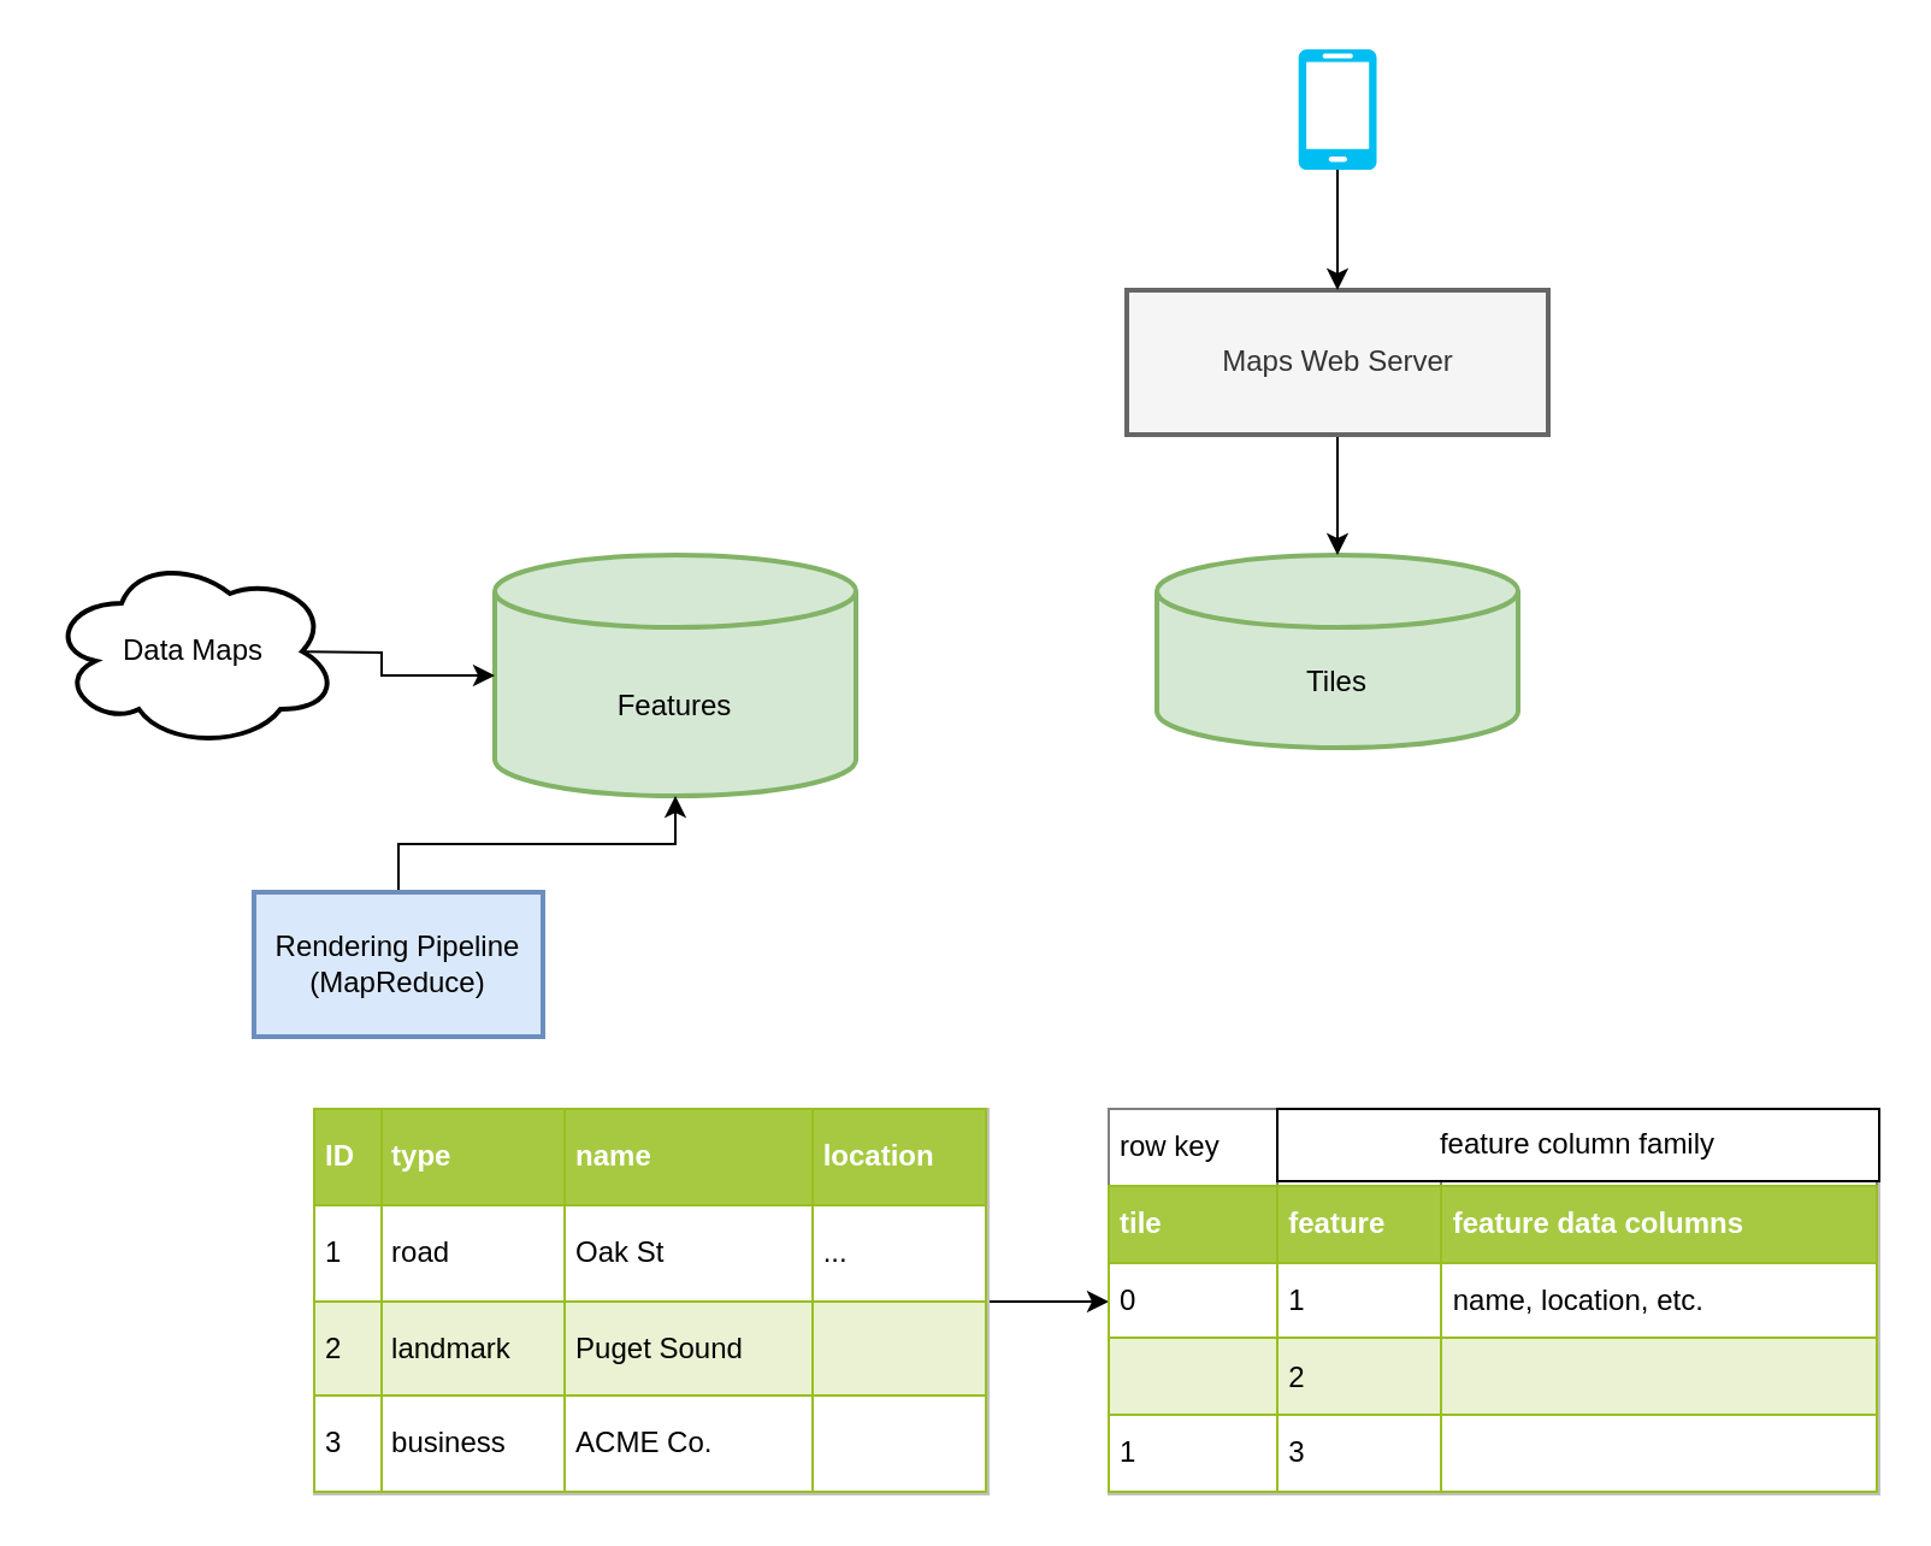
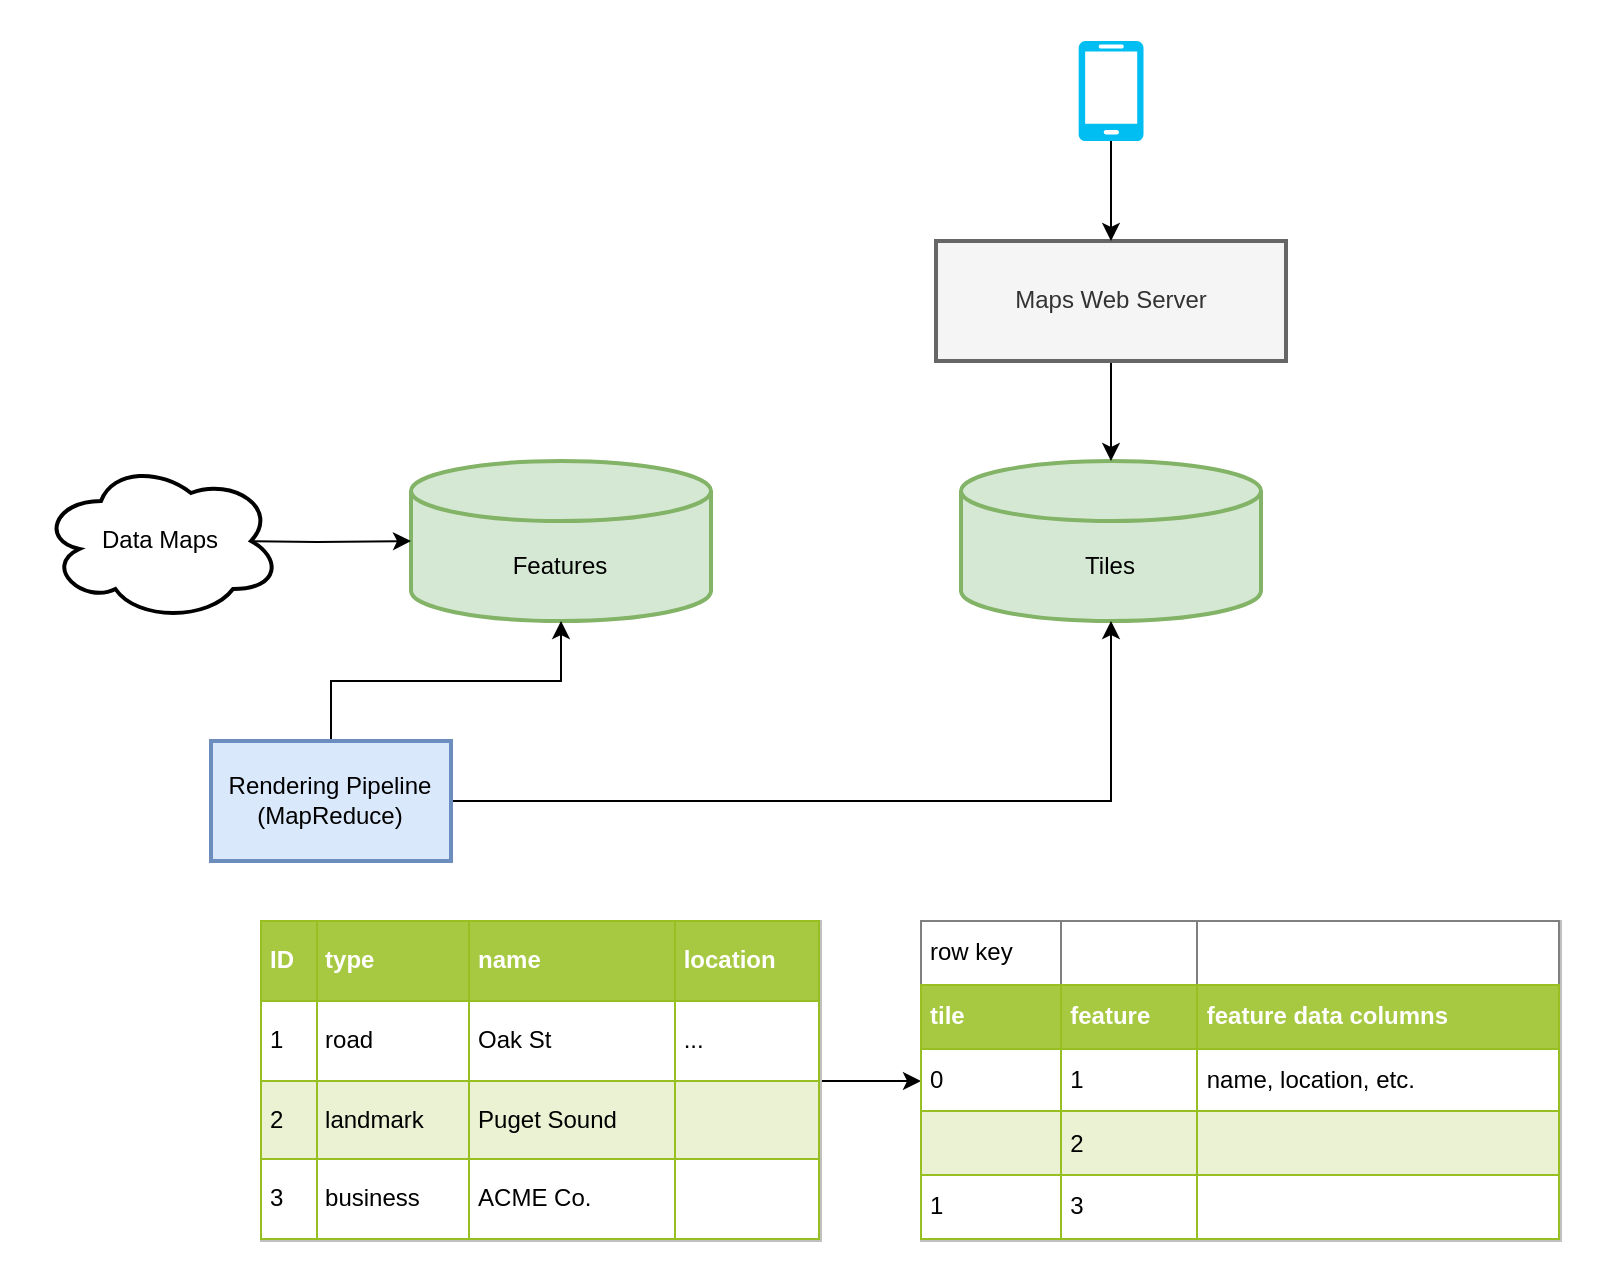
  <mxCell id="0" />
  <mxCell id="1" parent="0" />
  <mxCell id="2" value="Tiles" style="shape=cylinder3;whiteSpace=wrap;html=1;boundedLbl=1;backgroundOutline=1;size=15;fillColor=#d5e8d4;strokeColor=#82b366;strokeWidth=2;" vertex="1" parent="1"><mxGeometry x="480" y="230" width="150" height="80" as="geometry" /></mxCell>
- <mxCell id="3" value="Features" style="shape=cylinder3;whiteSpace=wrap;html=1;boundedLbl=1;backgroundOutline=1;size=15;fillColor=#d5e8d4;strokeColor=#82b366;strokeWidth=2;" vertex="1" parent="1"><mxGeometry x="205" y="230" width="150" height="100" as="geometry" /></mxCell>
+ <mxCell id="3" value="Features" style="shape=cylinder3;whiteSpace=wrap;html=1;boundedLbl=1;backgroundOutline=1;size=15;fillColor=#d5e8d4;strokeColor=#82b366;strokeWidth=2;" vertex="1" parent="1"><mxGeometry x="205" y="230" width="150" height="80" as="geometry" /></mxCell>
  <mxCell id="4" style="edgeStyle=orthogonalEdgeStyle;rounded=0;orthogonalLoop=1;jettySize=auto;html=1;exitX=0.5;exitY=1;exitDx=0;exitDy=0;" edge="1" parent="1" source="5" target="2"><mxGeometry relative="1" as="geometry" /></mxCell>
  <mxCell id="5" value="Maps Web Server" style="rounded=0;whiteSpace=wrap;html=1;strokeWidth=2;fillColor=#f5f5f5;fontColor=#333333;strokeColor=#666666;" vertex="1" parent="1"><mxGeometry x="467.5" y="120" width="175" height="60" as="geometry" /></mxCell>
  <mxCell id="6" style="edgeStyle=orthogonalEdgeStyle;rounded=0;orthogonalLoop=1;jettySize=auto;html=1;exitX=0.875;exitY=0.5;exitDx=0;exitDy=0;exitPerimeter=0;" edge="1" parent="1" target="3"><mxGeometry relative="1" as="geometry"><mxPoint x="110" y="270" as="sourcePoint" /></mxGeometry></mxCell>
  <mxCell id="7" value="Data Maps" style="ellipse;shape=cloud;whiteSpace=wrap;html=1;strokeWidth=2;" vertex="1" parent="1"><mxGeometry x="20" y="230" width="120" height="80" as="geometry" /></mxCell>
  <mxCell id="8" style="edgeStyle=orthogonalEdgeStyle;rounded=0;orthogonalLoop=1;jettySize=auto;html=1;exitX=0.5;exitY=0;exitDx=0;exitDy=0;entryX=0.5;entryY=1;entryDx=0;entryDy=0;entryPerimeter=0;" edge="1" parent="1" source="10" target="3"><mxGeometry relative="1" as="geometry" /></mxCell>
+ <mxCell id="9" style="edgeStyle=orthogonalEdgeStyle;rounded=0;orthogonalLoop=1;jettySize=auto;html=1;exitX=1;exitY=0.5;exitDx=0;exitDy=0;" edge="1" parent="1" source="10" target="2"><mxGeometry relative="1" as="geometry" /></mxCell>
  <mxCell id="10" value="Rendering Pipeline&lt;br&gt;(MapReduce)" style="rounded=0;whiteSpace=wrap;html=1;strokeWidth=2;fillColor=#dae8fc;strokeColor=#6c8ebf;" vertex="1" parent="1"><mxGeometry x="105" y="370" width="120" height="60" as="geometry" /></mxCell>
  <mxCell id="11" style="edgeStyle=orthogonalEdgeStyle;rounded=0;orthogonalLoop=1;jettySize=auto;html=1;exitX=0.5;exitY=1;exitDx=0;exitDy=0;exitPerimeter=0;" edge="1" parent="1" source="12" target="5"><mxGeometry relative="1" as="geometry" /></mxCell>
  <mxCell id="12" value="" style="verticalLabelPosition=bottom;html=1;verticalAlign=top;align=center;strokeColor=none;fillColor=#00BEF2;shape=mxgraph.azure.mobile;pointerEvents=1;" vertex="1" parent="1"><mxGeometry x="538.75" y="20" width="32.5" height="50" as="geometry" /></mxCell>
  <mxCell id="13" style="edgeStyle=orthogonalEdgeStyle;rounded=0;orthogonalLoop=1;jettySize=auto;html=1;exitX=1;exitY=0.5;exitDx=0;exitDy=0;entryX=0;entryY=0.5;entryDx=0;entryDy=0;" edge="1" parent="1" source="14" target="15"><mxGeometry relative="1" as="geometry" /></mxCell>
  <mxCell id="14" value="&lt;table border=&quot;1&quot; width=&quot;100%&quot; cellpadding=&quot;4&quot; style=&quot;width: 100% ; height: 100% ; border-collapse: collapse&quot;&gt;&lt;tbody&gt;&lt;tr style=&quot;background-color: #a7c942 ; color: #ffffff ; border: 1px solid #98bf21&quot;&gt;&lt;th align=&quot;left&quot;&gt;ID&lt;/th&gt;&lt;th align=&quot;left&quot;&gt;type&lt;/th&gt;&lt;th align=&quot;left&quot;&gt;name&lt;/th&gt;&lt;td&gt;&lt;b&gt;location&lt;/b&gt;&lt;/td&gt;&lt;/tr&gt;&lt;tr style=&quot;border: 1px solid #98bf21&quot;&gt;&lt;td&gt;1&lt;/td&gt;&lt;td&gt;road&lt;/td&gt;&lt;td&gt;Oak St&lt;/td&gt;&lt;td&gt;...&lt;/td&gt;&lt;/tr&gt;&lt;tr style=&quot;background-color: #eaf2d3 ; border: 1px solid #98bf21&quot;&gt;&lt;td&gt;2&lt;/td&gt;&lt;td&gt;landmark&lt;/td&gt;&lt;td&gt;Puget Sound&lt;/td&gt;&lt;td&gt;&lt;br&gt;&lt;/td&gt;&lt;/tr&gt;&lt;tr style=&quot;border: 1px solid #98bf21&quot;&gt;&lt;td&gt;3&lt;/td&gt;&lt;td&gt;business&lt;/td&gt;&lt;td&gt;ACME Co.&lt;/td&gt;&lt;td&gt;&lt;br&gt;&lt;/td&gt;&lt;/tr&gt;&lt;/tbody&gt;&lt;/table&gt;" style="text;html=1;strokeColor=#c0c0c0;fillColor=#ffffff;overflow=fill;rounded=0;" vertex="1" parent="1"><mxGeometry x="130" y="460" width="280" height="160" as="geometry" /></mxCell>
  <mxCell id="15" value="&lt;table border=&quot;1&quot; width=&quot;100%&quot; cellpadding=&quot;4&quot; style=&quot;width: 100% ; height: 100% ; border-collapse: collapse&quot;&gt;&lt;tbody&gt;&lt;tr&gt;&lt;td&gt;row key&lt;/td&gt;&lt;td&gt;&lt;br&gt;&lt;/td&gt;&lt;td&gt;&lt;/td&gt;&lt;/tr&gt;&lt;tr style=&quot;background-color: #a7c942 ; color: #ffffff ; border: 1px solid #98bf21&quot;&gt;&lt;th align=&quot;left&quot;&gt;tile&lt;/th&gt;&lt;th align=&quot;left&quot;&gt;feature&lt;/th&gt;&lt;th align=&quot;left&quot;&gt;feature data columns&lt;/th&gt;&lt;/tr&gt;&lt;tr style=&quot;border: 1px solid #98bf21&quot;&gt;&lt;td&gt;0&lt;/td&gt;&lt;td&gt;1&lt;/td&gt;&lt;td&gt;name, location, etc.&lt;/td&gt;&lt;/tr&gt;&lt;tr style=&quot;background-color: #eaf2d3 ; border: 1px solid #98bf21&quot;&gt;&lt;td&gt;&lt;br&gt;&lt;/td&gt;&lt;td&gt;2&lt;/td&gt;&lt;td&gt;&lt;br&gt;&lt;/td&gt;&lt;/tr&gt;&lt;tr style=&quot;border: 1px solid #98bf21&quot;&gt;&lt;td&gt;1&lt;/td&gt;&lt;td&gt;3&lt;/td&gt;&lt;td&gt;&lt;br&gt;&lt;/td&gt;&lt;/tr&gt;&lt;/tbody&gt;&lt;/table&gt;" style="text;html=1;strokeColor=#c0c0c0;fillColor=#ffffff;overflow=fill;rounded=0;" vertex="1" parent="1"><mxGeometry x="460" y="460" width="320" height="160" as="geometry" /></mxCell>
- <mxCell id="16" value="feature column family" style="rounded=0;whiteSpace=wrap;html=1;strokeWidth=1;" vertex="1" parent="1"><mxGeometry x="530" y="460" width="250" height="30" as="geometry" /></mxCell>
